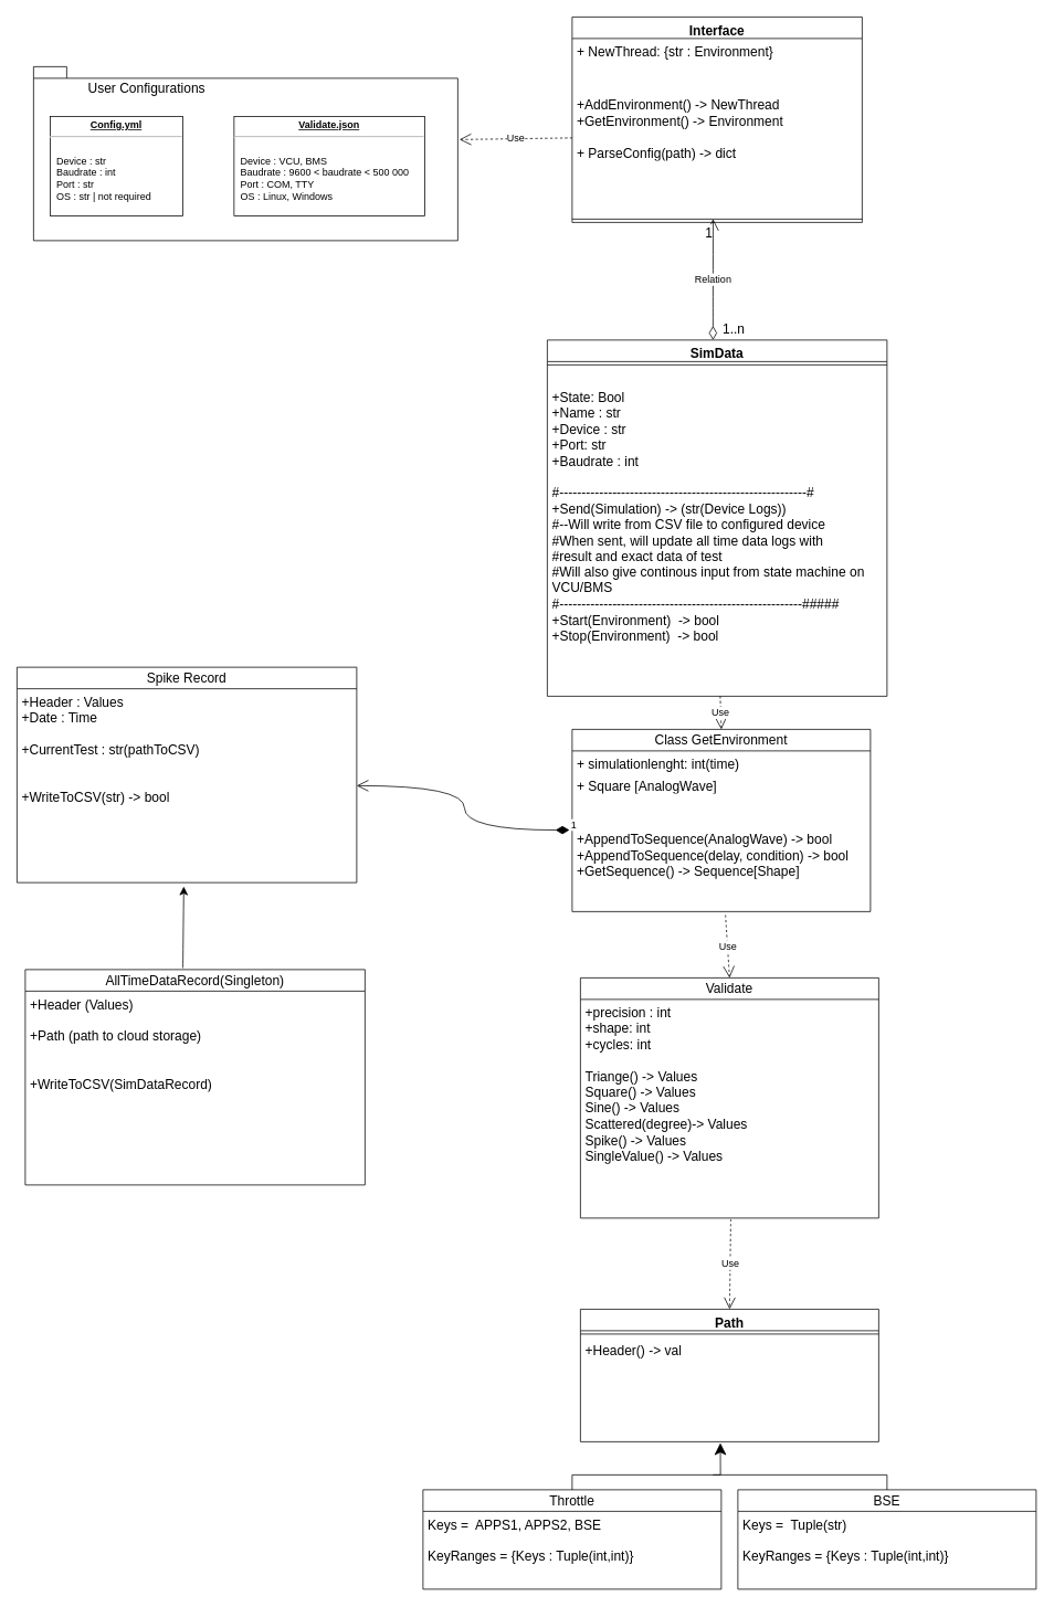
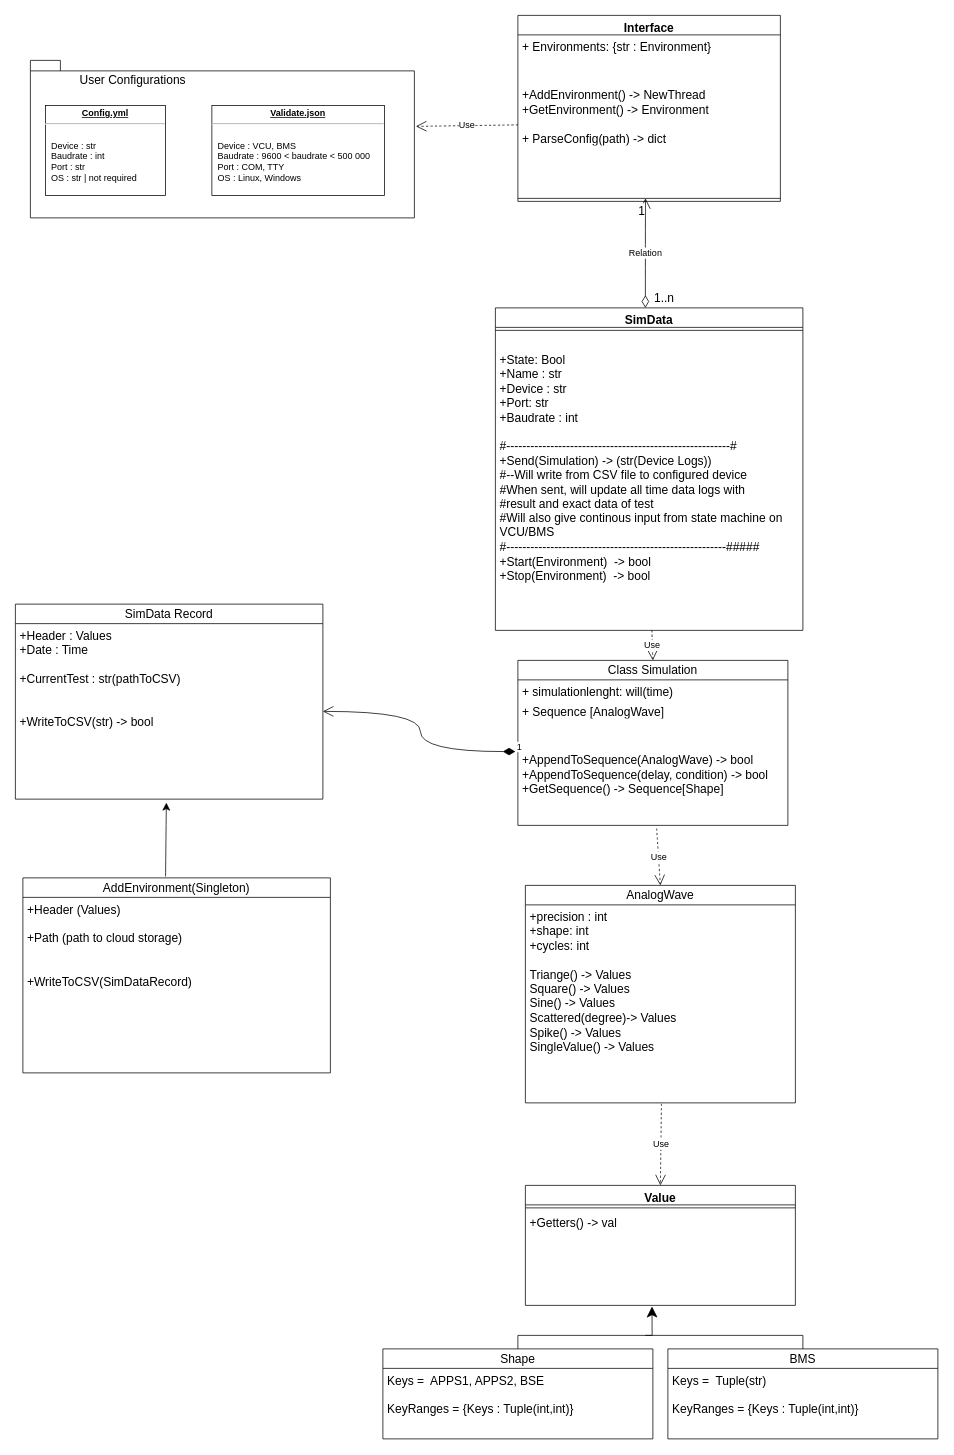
  <mxCell id="0" />
  <mxCell id="1" parent="0" />
  <mxCell id="2" value="" style="shape=folder;fontStyle=1;spacingTop=10;tabWidth=40;tabHeight=14;tabPosition=left;html=1;whiteSpace=wrap;fontSize=16;" vertex="1" parent="1"><mxGeometry x="40" y="80" width="512" height="210" as="geometry" /></mxCell>
  <mxCell id="3" value="&lt;p style=&quot;margin:0px;margin-top:4px;text-align:center;text-decoration:underline;&quot;&gt;&lt;b&gt;Config.yml&lt;/b&gt;&lt;/p&gt;&lt;hr&gt;&lt;p style=&quot;margin:0px;margin-left:8px;&quot;&gt;&lt;br&gt;&lt;/p&gt;&lt;p style=&quot;margin:0px;margin-left:8px;&quot;&gt;Device : str&lt;br&gt;Baudrate : int&lt;br&gt;Port : str&lt;/p&gt;&lt;p style=&quot;margin:0px;margin-left:8px;&quot;&gt;OS : str | not required&lt;/p&gt;" style="verticalAlign=top;align=left;overflow=fill;fontSize=12;fontFamily=Helvetica;html=1;whiteSpace=wrap;" vertex="1" parent="1"><mxGeometry x="60" y="140" width="160" height="120" as="geometry" /></mxCell>
  <mxCell id="4" value="&lt;p style=&quot;margin:0px;margin-top:4px;text-align:center;text-decoration:underline;&quot;&gt;&lt;b&gt;Validate.json&lt;/b&gt;&lt;/p&gt;&lt;hr&gt;&lt;p style=&quot;margin:0px;margin-left:8px;&quot;&gt;&lt;br&gt;&lt;/p&gt;&lt;p style=&quot;margin:0px;margin-left:8px;&quot;&gt;Device : VCU, BMS&lt;br&gt;Baudrate : 9600 &amp;lt; baudrate &amp;lt; 500 000&lt;br&gt;Port : COM, TTY&lt;/p&gt;&lt;p style=&quot;margin:0px;margin-left:8px;&quot;&gt;OS : Linux, Windows&lt;/p&gt;" style="verticalAlign=top;align=left;overflow=fill;fontSize=12;fontFamily=Helvetica;html=1;whiteSpace=wrap;" vertex="1" parent="1"><mxGeometry x="282" y="140" width="230" height="120" as="geometry" /></mxCell>
  <mxCell id="5" value="User Configurations" style="text;strokeColor=none;fillColor=none;align=left;verticalAlign=top;spacingLeft=4;spacingRight=4;overflow=hidden;rotatable=0;points=[[0,0.5],[1,0.5]];portConstraint=eastwest;whiteSpace=wrap;html=1;fontSize=16;" vertex="1" parent="1"><mxGeometry x="100" y="90" width="170" height="26" as="geometry" /></mxCell>
  <mxCell id="6" value="SimData" style="swimlane;fontStyle=1;align=center;verticalAlign=top;childLayout=stackLayout;horizontal=1;startSize=26;horizontalStack=0;resizeParent=1;resizeParentMax=0;resizeLast=0;collapsible=1;marginBottom=0;whiteSpace=wrap;html=1;fontSize=16;" vertex="1" parent="1"><mxGeometry x="660" y="410" width="410" height="430" as="geometry" /></mxCell>
  <mxCell id="7" value="" style="line;strokeWidth=1;fillColor=none;align=left;verticalAlign=middle;spacingTop=-1;spacingLeft=3;spacingRight=3;rotatable=0;labelPosition=right;points=[];portConstraint=eastwest;strokeColor=inherit;fontSize=16;" vertex="1" parent="6"><mxGeometry y="26" width="410" height="8" as="geometry" /></mxCell>
  <mxCell id="8" value="&lt;br&gt;+State: Bool&lt;br&gt;+Name : str&lt;br&gt;+Device : str&lt;br&gt;+Port: str&lt;br&gt;+Baudrate : int&lt;br&gt;&lt;br&gt;#--------------------------------------------------------#&lt;br&gt;+Send(Simulation) -&amp;gt; (str(Device Logs))&lt;br&gt;#--Will write from CSV file to configured device&lt;br&gt;#When sent, will update all time data logs with &lt;br&gt;#result and exact data of test&lt;br&gt;#Will also give continous input from state machine on VCU/BMS&lt;br&gt;#-------------------------------------------------------#####&lt;br&gt;+Start(Environment)&amp;nbsp; -&amp;gt; bool&amp;nbsp;&lt;br&gt;+Stop(Environment)&amp;nbsp; -&amp;gt; bool" style="text;strokeColor=none;fillColor=none;align=left;verticalAlign=top;spacingLeft=4;spacingRight=4;overflow=hidden;rotatable=0;points=[[0,0.5],[1,0.5]];portConstraint=eastwest;whiteSpace=wrap;html=1;fontSize=16;" vertex="1" parent="6"><mxGeometry y="34" width="410" height="396" as="geometry" /></mxCell>
  <mxCell id="9" value="Interface" style="swimlane;fontStyle=1;align=center;verticalAlign=top;childLayout=stackLayout;horizontal=1;startSize=26;horizontalStack=0;resizeParent=1;resizeParentMax=0;resizeLast=0;collapsible=1;marginBottom=0;whiteSpace=wrap;html=1;fontSize=16;" vertex="1" parent="1"><mxGeometry x="690" y="20" width="350" height="248" as="geometry" /></mxCell>
- <mxCell id="10" value="+ NewThread: {str : Environment}&lt;br&gt;&lt;br&gt;" style="text;strokeColor=none;fillColor=none;align=left;verticalAlign=top;spacingLeft=4;spacingRight=4;overflow=hidden;rotatable=0;points=[[0,0.5],[1,0.5]];portConstraint=eastwest;whiteSpace=wrap;html=1;fontSize=16;" vertex="1" parent="9"><mxGeometry y="26" width="350" height="26" as="geometry" /></mxCell>
+ <mxCell id="10" value="+ Environments: {str : Environment}&lt;br&gt;&lt;br&gt;" style="text;strokeColor=none;fillColor=none;align=left;verticalAlign=top;spacingLeft=4;spacingRight=4;overflow=hidden;rotatable=0;points=[[0,0.5],[1,0.5]];portConstraint=eastwest;whiteSpace=wrap;html=1;fontSize=16;" vertex="1" parent="9"><mxGeometry y="26" width="350" height="26" as="geometry" /></mxCell>
  <mxCell id="11" value="&lt;br&gt;&lt;br&gt;+AddEnvironment() -&amp;gt; NewThread&lt;br&gt;+GetEnvironment() -&amp;gt; Environment&lt;br&gt;&lt;br&gt;+ ParseConfig(path) -&amp;gt; dict" style="text;strokeColor=none;fillColor=none;align=left;verticalAlign=top;spacingLeft=4;spacingRight=4;overflow=hidden;rotatable=0;points=[[0,0.5],[1,0.5]];portConstraint=eastwest;whiteSpace=wrap;html=1;fontSize=16;" vertex="1" parent="9"><mxGeometry y="52" width="350" height="188" as="geometry" /></mxCell>
  <mxCell id="12" value="" style="line;strokeWidth=1;fillColor=none;align=left;verticalAlign=middle;spacingTop=-1;spacingLeft=3;spacingRight=3;rotatable=0;labelPosition=right;points=[];portConstraint=eastwest;strokeColor=inherit;fontSize=16;" vertex="1" parent="9"><mxGeometry y="240" width="350" height="8" as="geometry" /></mxCell>
- <mxCell id="13" value="Class GetEnvironment" style="swimlane;fontStyle=0;childLayout=stackLayout;horizontal=1;startSize=26;fillColor=none;horizontalStack=0;resizeParent=1;resizeParentMax=0;resizeLast=0;collapsible=1;marginBottom=0;whiteSpace=wrap;html=1;fontSize=16;" vertex="1" parent="1"><mxGeometry x="690" y="880" width="360" height="220" as="geometry" /></mxCell>
- <mxCell id="14" value="+ simulationlenght: int(time)" style="text;strokeColor=none;fillColor=none;align=left;verticalAlign=top;spacingLeft=4;spacingRight=4;overflow=hidden;rotatable=0;points=[[0,0.5],[1,0.5]];portConstraint=eastwest;whiteSpace=wrap;html=1;fontSize=16;" vertex="1" parent="13"><mxGeometry y="26" width="360" height="26" as="geometry" /></mxCell>
- <mxCell id="15" value="+ Square [AnalogWave]" style="text;strokeColor=none;fillColor=none;align=left;verticalAlign=top;spacingLeft=4;spacingRight=4;overflow=hidden;rotatable=0;points=[[0,0.5],[1,0.5]];portConstraint=eastwest;whiteSpace=wrap;html=1;fontSize=16;" vertex="1" parent="13"><mxGeometry y="52" width="360" height="26" as="geometry" /></mxCell>
+ <mxCell id="13" value="Class Simulation" style="swimlane;fontStyle=0;childLayout=stackLayout;horizontal=1;startSize=26;fillColor=none;horizontalStack=0;resizeParent=1;resizeParentMax=0;resizeLast=0;collapsible=1;marginBottom=0;whiteSpace=wrap;html=1;fontSize=16;" vertex="1" parent="1"><mxGeometry x="690" y="880" width="360" height="220" as="geometry" /></mxCell>
+ <mxCell id="14" value="+ simulationlenght: will(time)" style="text;strokeColor=none;fillColor=none;align=left;verticalAlign=top;spacingLeft=4;spacingRight=4;overflow=hidden;rotatable=0;points=[[0,0.5],[1,0.5]];portConstraint=eastwest;whiteSpace=wrap;html=1;fontSize=16;" vertex="1" parent="13"><mxGeometry y="26" width="360" height="26" as="geometry" /></mxCell>
+ <mxCell id="15" value="+ Sequence [AnalogWave]" style="text;strokeColor=none;fillColor=none;align=left;verticalAlign=top;spacingLeft=4;spacingRight=4;overflow=hidden;rotatable=0;points=[[0,0.5],[1,0.5]];portConstraint=eastwest;whiteSpace=wrap;html=1;fontSize=16;" vertex="1" parent="13"><mxGeometry y="52" width="360" height="26" as="geometry" /></mxCell>
  <mxCell id="16" value="&lt;br&gt;&amp;nbsp;&amp;nbsp;&lt;br&gt;+AppendToSequence(AnalogWave) -&amp;gt; bool&lt;br&gt;+AppendToSequence(delay, condition) -&amp;gt; bool&amp;nbsp;&lt;br&gt;+GetSequence() -&amp;gt; Sequence[Shape]" style="text;strokeColor=none;fillColor=none;align=left;verticalAlign=top;spacingLeft=4;spacingRight=4;overflow=hidden;rotatable=0;points=[[0,0.5],[1,0.5]];portConstraint=eastwest;whiteSpace=wrap;html=1;fontSize=16;" vertex="1" parent="13"><mxGeometry y="78" width="360" height="142" as="geometry" /></mxCell>
- <mxCell id="17" value="Validate" style="swimlane;fontStyle=0;childLayout=stackLayout;horizontal=1;startSize=26;fillColor=none;horizontalStack=0;resizeParent=1;resizeParentMax=0;resizeLast=0;collapsible=1;marginBottom=0;whiteSpace=wrap;html=1;fontSize=16;" vertex="1" parent="1"><mxGeometry x="700" y="1180" width="360" height="290" as="geometry" /></mxCell>
+ <mxCell id="17" value="AnalogWave" style="swimlane;fontStyle=0;childLayout=stackLayout;horizontal=1;startSize=26;fillColor=none;horizontalStack=0;resizeParent=1;resizeParentMax=0;resizeLast=0;collapsible=1;marginBottom=0;whiteSpace=wrap;html=1;fontSize=16;" vertex="1" parent="1"><mxGeometry x="700" y="1180" width="360" height="290" as="geometry" /></mxCell>
  <mxCell id="18" value="+precision : int&lt;br&gt;+shape: int&lt;br&gt;+cycles: int&lt;br&gt;&lt;br&gt;Triange() -&amp;gt; Values&lt;br&gt;Square() -&amp;gt; Values&lt;br&gt;Sine() -&amp;gt; Values&lt;br&gt;Scattered(degree)-&amp;gt; Values&lt;br&gt;Spike() -&amp;gt; Values&lt;br&gt;SingleValue() -&amp;gt; Values&amp;nbsp;" style="text;strokeColor=none;fillColor=none;align=left;verticalAlign=top;spacingLeft=4;spacingRight=4;overflow=hidden;rotatable=0;points=[[0,0.5],[1,0.5]];portConstraint=eastwest;whiteSpace=wrap;html=1;fontSize=16;" vertex="1" parent="17"><mxGeometry y="26" width="360" height="264" as="geometry" /></mxCell>
- <mxCell id="19" value="Spike Record" style="swimlane;fontStyle=0;childLayout=stackLayout;horizontal=1;startSize=26;fillColor=none;horizontalStack=0;resizeParent=1;resizeParentMax=0;resizeLast=0;collapsible=1;marginBottom=0;whiteSpace=wrap;html=1;fontSize=16;" vertex="1" parent="1"><mxGeometry x="20" y="805" width="410" height="260" as="geometry" /></mxCell>
+ <mxCell id="19" value="SimData Record" style="swimlane;fontStyle=0;childLayout=stackLayout;horizontal=1;startSize=26;fillColor=none;horizontalStack=0;resizeParent=1;resizeParentMax=0;resizeLast=0;collapsible=1;marginBottom=0;whiteSpace=wrap;html=1;fontSize=16;" vertex="1" parent="1"><mxGeometry x="20" y="805" width="410" height="260" as="geometry" /></mxCell>
  <mxCell id="20" value="+Header : Values&lt;br&gt;+Date : Time&lt;br&gt;&lt;br&gt;+CurrentTest : str(pathToCSV)&lt;br&gt;&lt;br&gt;&lt;br&gt;+WriteToCSV(str) -&amp;gt; bool" style="text;strokeColor=none;fillColor=none;align=left;verticalAlign=top;spacingLeft=4;spacingRight=4;overflow=hidden;rotatable=0;points=[[0,0.5],[1,0.5]];portConstraint=eastwest;whiteSpace=wrap;html=1;fontSize=16;" vertex="1" parent="19"><mxGeometry y="26" width="410" height="234" as="geometry" /></mxCell>
- <mxCell id="21" value="Throttle" style="swimlane;fontStyle=0;childLayout=stackLayout;horizontal=1;startSize=26;fillColor=none;horizontalStack=0;resizeParent=1;resizeParentMax=0;resizeLast=0;collapsible=1;marginBottom=0;whiteSpace=wrap;html=1;fontSize=16;" vertex="1" parent="1"><mxGeometry x="510" y="1798" width="360" height="120" as="geometry" /></mxCell>
+ <mxCell id="21" value="Shape" style="swimlane;fontStyle=0;childLayout=stackLayout;horizontal=1;startSize=26;fillColor=none;horizontalStack=0;resizeParent=1;resizeParentMax=0;resizeLast=0;collapsible=1;marginBottom=0;whiteSpace=wrap;html=1;fontSize=16;" vertex="1" parent="1"><mxGeometry x="510" y="1798" width="360" height="120" as="geometry" /></mxCell>
  <mxCell id="22" value="Keys =&amp;nbsp; APPS1, APPS2, BSE&lt;br&gt;&lt;br&gt;KeyRanges = {Keys : Tuple(int,int)}&lt;br&gt;&lt;br&gt;" style="text;strokeColor=none;fillColor=none;align=left;verticalAlign=top;spacingLeft=4;spacingRight=4;overflow=hidden;rotatable=0;points=[[0,0.5],[1,0.5]];portConstraint=eastwest;whiteSpace=wrap;html=1;fontSize=16;" vertex="1" parent="21"><mxGeometry y="26" width="360" height="94" as="geometry" /></mxCell>
- <mxCell id="23" value="BSE" style="swimlane;fontStyle=0;childLayout=stackLayout;horizontal=1;startSize=26;fillColor=none;horizontalStack=0;resizeParent=1;resizeParentMax=0;resizeLast=0;collapsible=1;marginBottom=0;whiteSpace=wrap;html=1;fontSize=16;" vertex="1" parent="1"><mxGeometry x="890" y="1798" width="360" height="120" as="geometry" /></mxCell>
+ <mxCell id="23" value="BMS" style="swimlane;fontStyle=0;childLayout=stackLayout;horizontal=1;startSize=26;fillColor=none;horizontalStack=0;resizeParent=1;resizeParentMax=0;resizeLast=0;collapsible=1;marginBottom=0;whiteSpace=wrap;html=1;fontSize=16;" vertex="1" parent="1"><mxGeometry x="890" y="1798" width="360" height="120" as="geometry" /></mxCell>
  <mxCell id="24" value="Keys =&amp;nbsp; Tuple(str)&lt;br&gt;&lt;br&gt;KeyRanges = {Keys : Tuple(int,int)}&lt;br&gt;" style="text;strokeColor=none;fillColor=none;align=left;verticalAlign=top;spacingLeft=4;spacingRight=4;overflow=hidden;rotatable=0;points=[[0,0.5],[1,0.5]];portConstraint=eastwest;whiteSpace=wrap;html=1;fontSize=16;" vertex="1" parent="23"><mxGeometry y="26" width="360" height="94" as="geometry" /></mxCell>
- <mxCell id="25" value="Path" style="swimlane;fontStyle=1;align=center;verticalAlign=top;childLayout=stackLayout;horizontal=1;startSize=26;horizontalStack=0;resizeParent=1;resizeParentMax=0;resizeLast=0;collapsible=1;marginBottom=0;whiteSpace=wrap;html=1;fontSize=16;" vertex="1" parent="1"><mxGeometry x="700" y="1580" width="360" height="160" as="geometry" /></mxCell>
+ <mxCell id="25" value="Value" style="swimlane;fontStyle=1;align=center;verticalAlign=top;childLayout=stackLayout;horizontal=1;startSize=26;horizontalStack=0;resizeParent=1;resizeParentMax=0;resizeLast=0;collapsible=1;marginBottom=0;whiteSpace=wrap;html=1;fontSize=16;" vertex="1" parent="1"><mxGeometry x="700" y="1580" width="360" height="160" as="geometry" /></mxCell>
  <mxCell id="26" value="" style="line;strokeWidth=1;fillColor=none;align=left;verticalAlign=middle;spacingTop=-1;spacingLeft=3;spacingRight=3;rotatable=0;labelPosition=right;points=[];portConstraint=eastwest;strokeColor=inherit;fontSize=16;" vertex="1" parent="25"><mxGeometry y="26" width="360" height="8" as="geometry" /></mxCell>
- <mxCell id="27" value="+Header() -&amp;gt; val" style="text;strokeColor=none;fillColor=none;align=left;verticalAlign=top;spacingLeft=4;spacingRight=4;overflow=hidden;rotatable=0;points=[[0,0.5],[1,0.5]];portConstraint=eastwest;whiteSpace=wrap;html=1;fontSize=16;" vertex="1" parent="25"><mxGeometry y="34" width="360" height="126" as="geometry" /></mxCell>
+ <mxCell id="27" value="+Getters() -&amp;gt; val" style="text;strokeColor=none;fillColor=none;align=left;verticalAlign=top;spacingLeft=4;spacingRight=4;overflow=hidden;rotatable=0;points=[[0,0.5],[1,0.5]];portConstraint=eastwest;whiteSpace=wrap;html=1;fontSize=16;" vertex="1" parent="25"><mxGeometry y="34" width="360" height="126" as="geometry" /></mxCell>
  <mxCell id="28" value="Relation" style="endArrow=open;html=1;endSize=12;startArrow=diamondThin;startSize=14;startFill=0;edgeStyle=orthogonalEdgeStyle;rounded=0;fontSize=12;curved=1;entryX=0.486;entryY=0.483;entryDx=0;entryDy=0;entryPerimeter=0;" edge="1" parent="1" target="12"><mxGeometry relative="1" as="geometry"><mxPoint x="860" y="410" as="sourcePoint" /><mxPoint x="800" y="380" as="targetPoint" /><Array as="points"><mxPoint x="860" y="354" /><mxPoint x="860" y="354" /></Array></mxGeometry></mxCell>
  <mxCell id="29" value="1..n" style="edgeLabel;resizable=0;html=1;align=left;verticalAlign=top;fontSize=16;" connectable="0" vertex="1" parent="28"><mxGeometry x="-1" relative="1" as="geometry"><mxPoint x="10" y="-30" as="offset" /></mxGeometry></mxCell>
  <mxCell id="30" value="1" style="edgeLabel;resizable=0;html=1;align=right;verticalAlign=top;fontSize=16;" connectable="0" vertex="1" parent="28"><mxGeometry x="1" relative="1" as="geometry" /></mxCell>
  <mxCell id="31" value="Use" style="endArrow=open;endSize=12;dashed=1;html=1;rounded=0;fontSize=12;curved=1;entryX=0.5;entryY=0;entryDx=0;entryDy=0;exitX=0.509;exitY=1;exitDx=0;exitDy=0;exitPerimeter=0;" edge="1" parent="1" source="8" target="13"><mxGeometry width="160" relative="1" as="geometry"><mxPoint x="890" y="850" as="sourcePoint" /><mxPoint x="840" y="810" as="targetPoint" /></mxGeometry></mxCell>
  <mxCell id="32" value="Use" style="endArrow=open;endSize=12;dashed=1;html=1;rounded=0;fontSize=12;curved=1;exitX=0.514;exitY=1.03;exitDx=0;exitDy=0;exitPerimeter=0;entryX=0.5;entryY=0;entryDx=0;entryDy=0;" edge="1" parent="1" source="16" target="17"><mxGeometry width="160" relative="1" as="geometry"><mxPoint x="810" y="1130" as="sourcePoint" /><mxPoint x="1000" y="1130" as="targetPoint" /></mxGeometry></mxCell>
  <mxCell id="33" value="1" style="endArrow=open;html=1;endSize=12;startArrow=diamondThin;startSize=14;startFill=1;edgeStyle=orthogonalEdgeStyle;align=left;verticalAlign=bottom;rounded=0;fontSize=12;curved=1;entryX=1;entryY=0.5;entryDx=0;entryDy=0;exitX=-0.009;exitY=0.307;exitDx=0;exitDy=0;exitPerimeter=0;" edge="1" parent="1" source="16" target="20"><mxGeometry x="-1" y="3" relative="1" as="geometry"><mxPoint x="570" y="1070" as="sourcePoint" /><mxPoint x="730" y="1070" as="targetPoint" /></mxGeometry></mxCell>
- <mxCell id="34" value="AllTimeDataRecord(Singleton)" style="swimlane;fontStyle=0;childLayout=stackLayout;horizontal=1;startSize=26;fillColor=none;horizontalStack=0;resizeParent=1;resizeParentMax=0;resizeLast=0;collapsible=1;marginBottom=0;whiteSpace=wrap;html=1;fontSize=16;" vertex="1" parent="1"><mxGeometry x="30" y="1170" width="410" height="260" as="geometry" /></mxCell>
+ <mxCell id="34" value="AddEnvironment(Singleton)" style="swimlane;fontStyle=0;childLayout=stackLayout;horizontal=1;startSize=26;fillColor=none;horizontalStack=0;resizeParent=1;resizeParentMax=0;resizeLast=0;collapsible=1;marginBottom=0;whiteSpace=wrap;html=1;fontSize=16;" vertex="1" parent="1"><mxGeometry x="30" y="1170" width="410" height="260" as="geometry" /></mxCell>
  <mxCell id="35" value="+Header (Values)&lt;br&gt;&lt;br&gt;+Path (path to cloud storage)&lt;br&gt;&lt;br&gt;&lt;br&gt;+WriteToCSV(SimDataRecord)&lt;br&gt;" style="text;strokeColor=none;fillColor=none;align=left;verticalAlign=top;spacingLeft=4;spacingRight=4;overflow=hidden;rotatable=0;points=[[0,0.5],[1,0.5]];portConstraint=eastwest;whiteSpace=wrap;html=1;fontSize=16;" vertex="1" parent="34"><mxGeometry y="26" width="410" height="234" as="geometry" /></mxCell>
  <mxCell id="36" value="" style="endArrow=classic;html=1;rounded=0;fontSize=12;startSize=8;endSize=8;curved=1;exitX=0.464;exitY=-0.007;exitDx=0;exitDy=0;entryX=0.491;entryY=1.02;entryDx=0;entryDy=0;entryPerimeter=0;exitPerimeter=0;" edge="1" parent="1" source="34" target="20"><mxGeometry width="50" height="50" relative="1" as="geometry"><mxPoint x="620" y="1310" as="sourcePoint" /><mxPoint x="250" y="1100" as="targetPoint" /></mxGeometry></mxCell>
  <mxCell id="37" value="Use" style="endArrow=open;endSize=12;dashed=1;html=1;rounded=0;fontSize=12;curved=1;entryX=0.5;entryY=0;entryDx=0;entryDy=0;exitX=0.504;exitY=1.005;exitDx=0;exitDy=0;exitPerimeter=0;" edge="1" parent="1" source="18" target="25"><mxGeometry width="160" relative="1" as="geometry"><mxPoint x="930" y="1510" as="sourcePoint" /><mxPoint x="880" y="1470" as="targetPoint" /></mxGeometry></mxCell>
  <mxCell id="38" value="" style="endArrow=classic;endFill=1;endSize=12;html=1;rounded=0;fontSize=12;exitX=0.5;exitY=0;exitDx=0;exitDy=0;entryX=0.469;entryY=1.012;entryDx=0;entryDy=0;entryPerimeter=0;" edge="1" parent="1" source="21" target="27"><mxGeometry width="160" relative="1" as="geometry"><mxPoint x="510" y="1757" as="sourcePoint" /><mxPoint x="670" y="1757" as="targetPoint" /><Array as="points"><mxPoint x="690" y="1780" /><mxPoint x="869" y="1780" /></Array></mxGeometry></mxCell>
  <mxCell id="39" value="" style="endArrow=none;html=1;rounded=0;fontSize=12;startSize=8;endSize=8;exitX=0.5;exitY=0;exitDx=0;exitDy=0;" edge="1" parent="1" source="23"><mxGeometry width="50" height="50" relative="1" as="geometry"><mxPoint x="870" y="1700" as="sourcePoint" /><mxPoint x="860" y="1780" as="targetPoint" /><Array as="points"><mxPoint x="1070" y="1780" /></Array></mxGeometry></mxCell>
  <mxCell id="40" value="Use" style="endArrow=open;endSize=12;dashed=1;html=1;rounded=0;fontSize=12;curved=1;exitX=0;exitY=0.5;exitDx=0;exitDy=0;entryX=1.004;entryY=0.419;entryDx=0;entryDy=0;entryPerimeter=0;" edge="1" parent="1" source="11" target="2"><mxGeometry width="160" relative="1" as="geometry"><mxPoint x="640" y="200" as="sourcePoint" /><mxPoint x="800" y="200" as="targetPoint" /></mxGeometry></mxCell>
